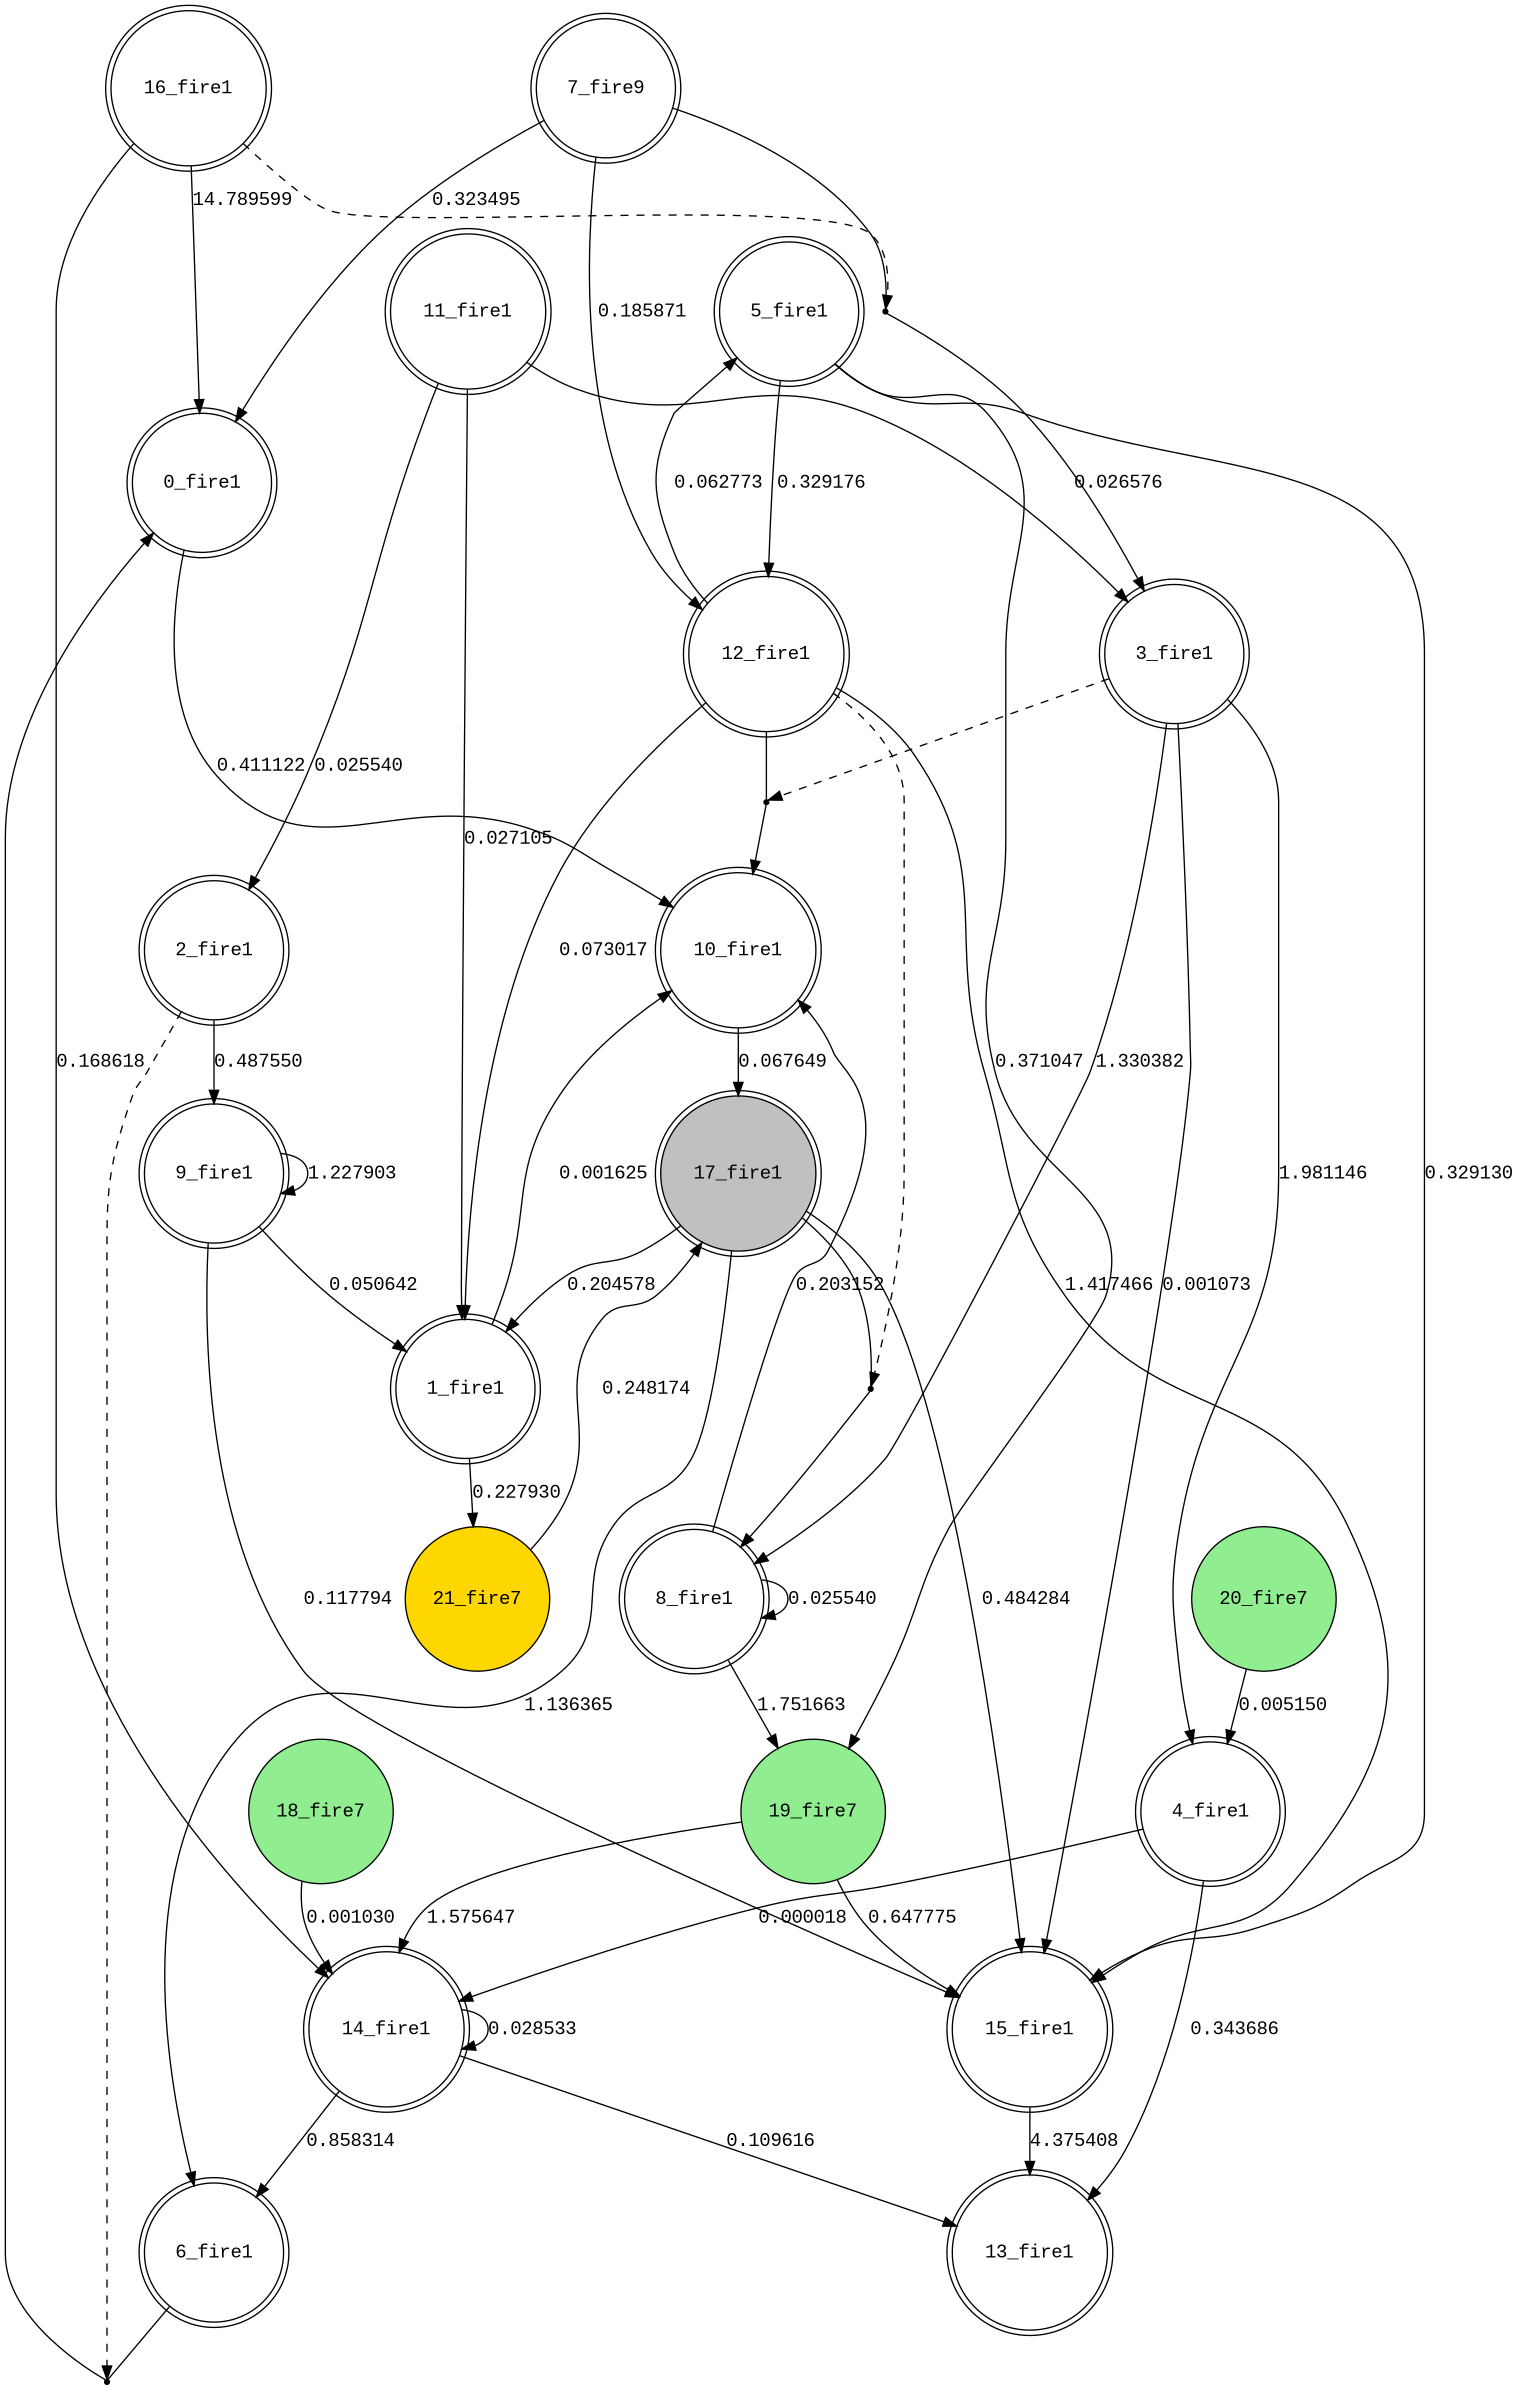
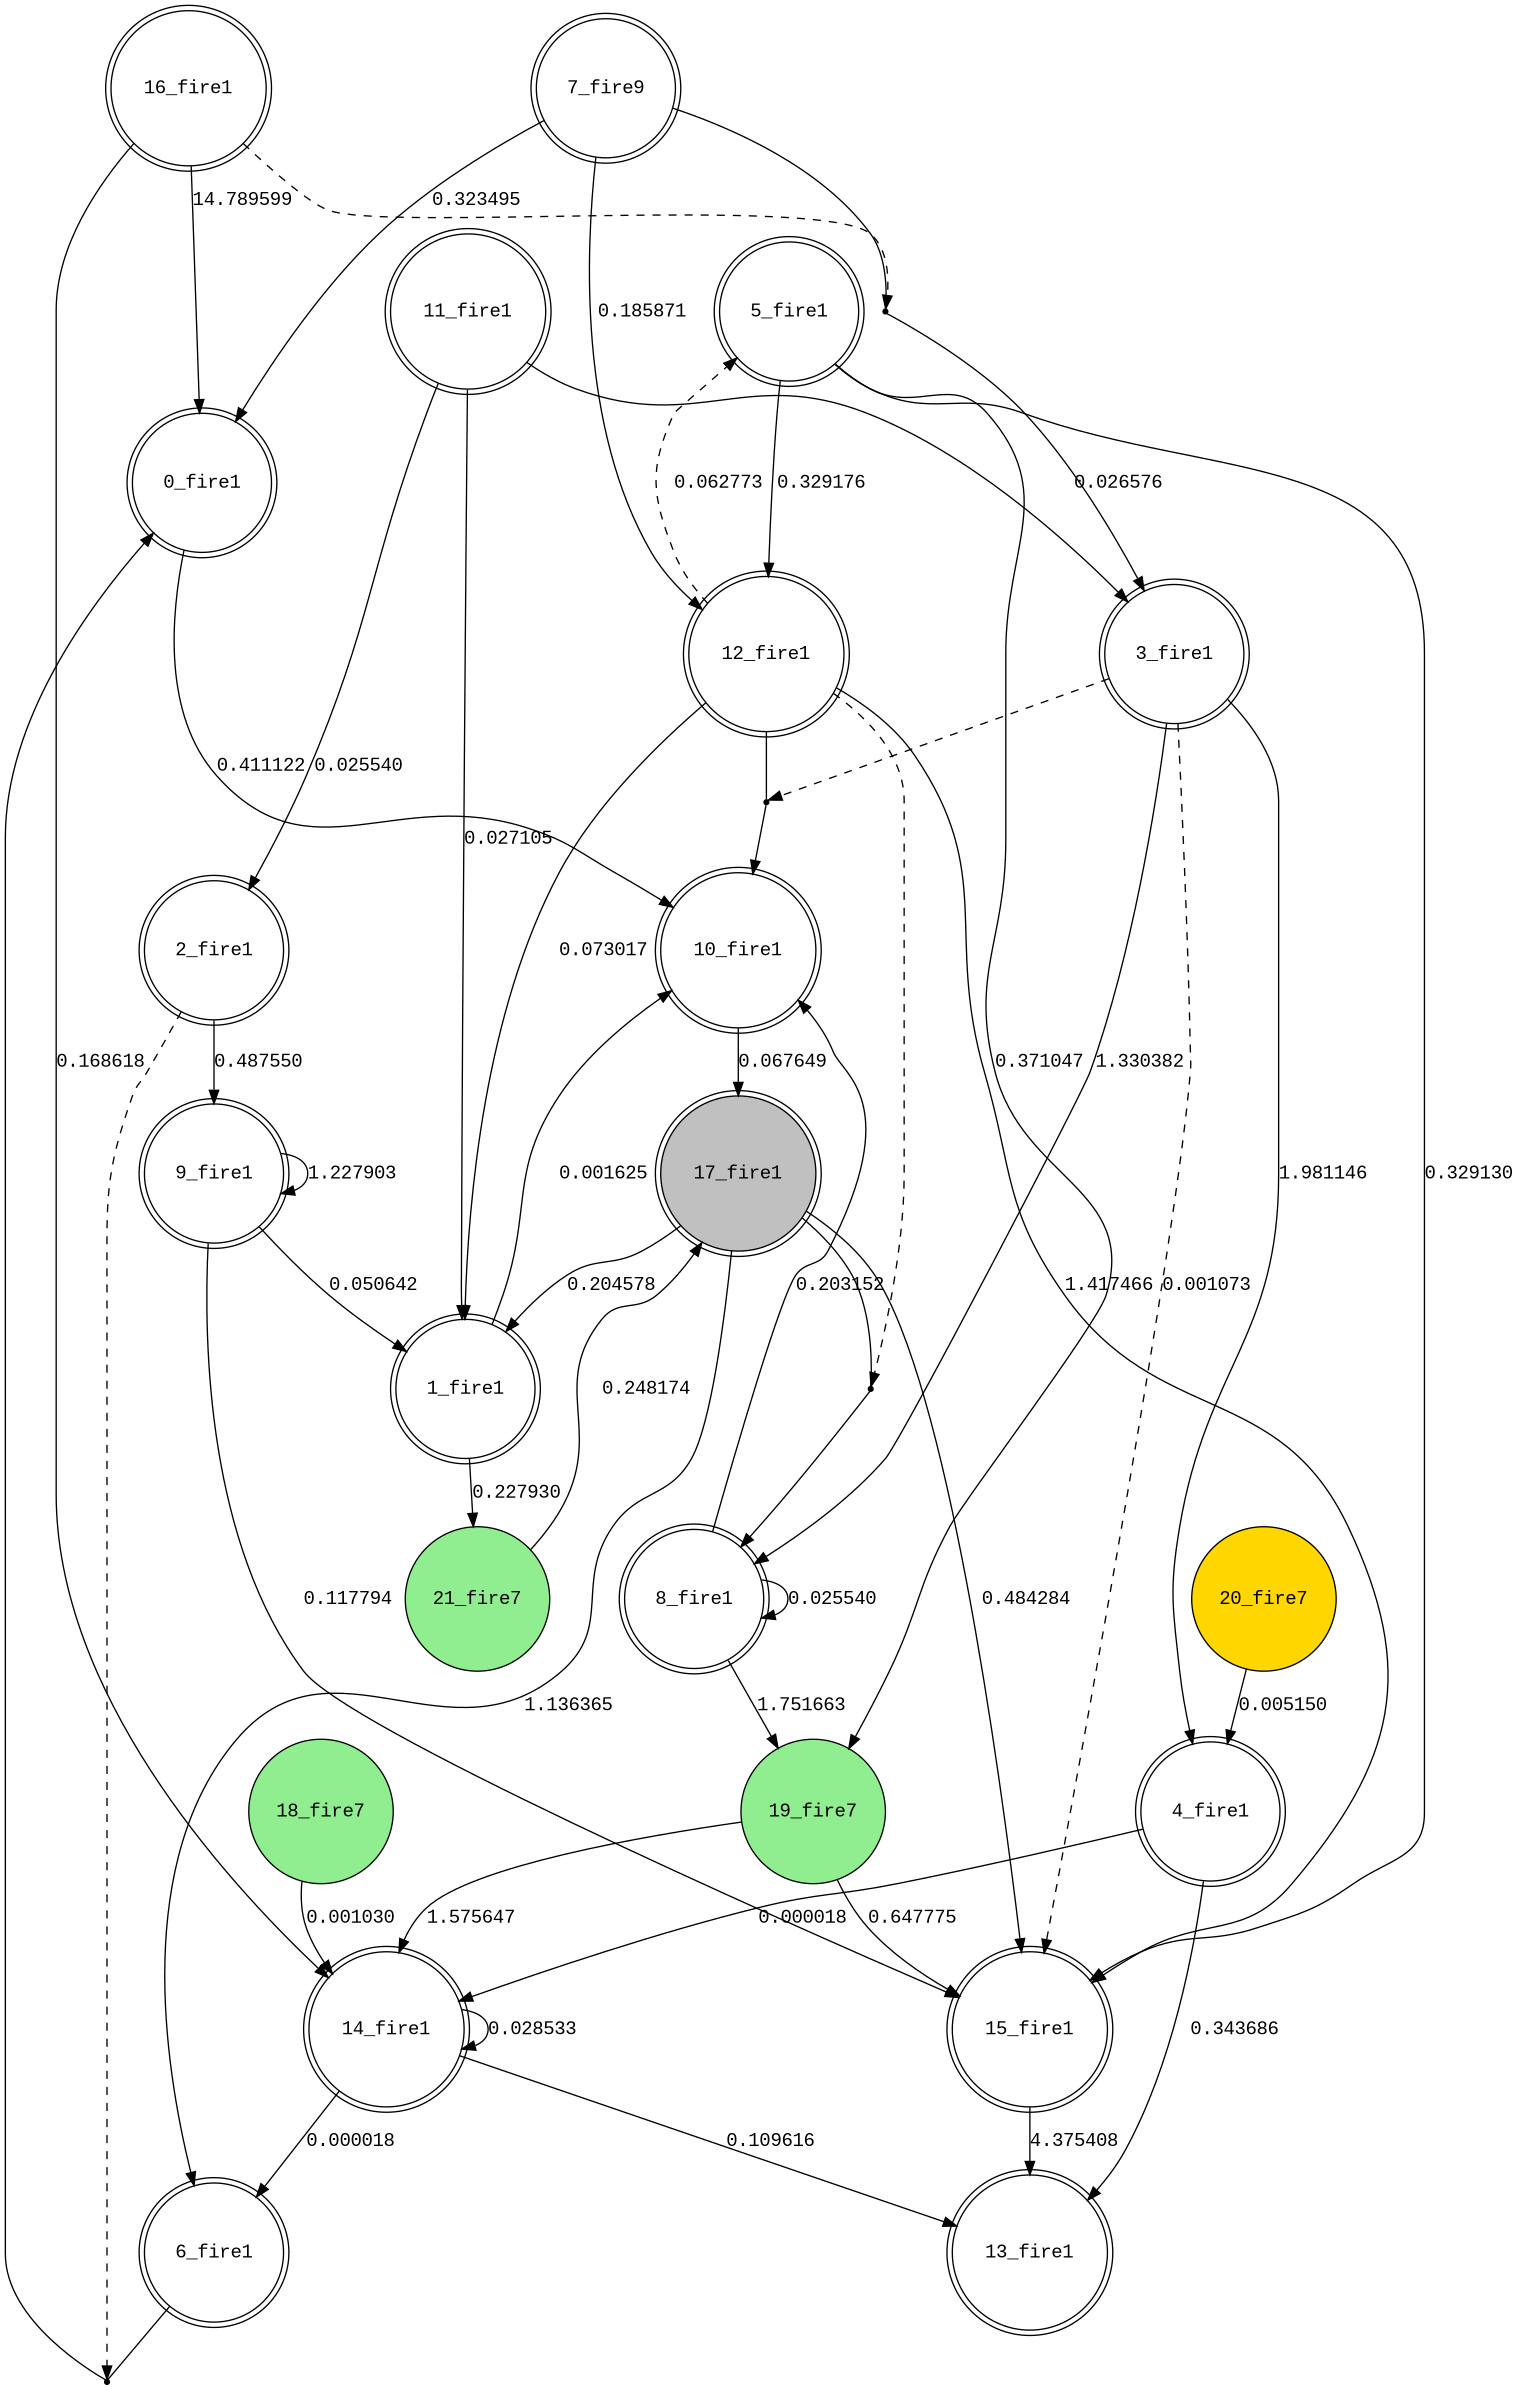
  digraph {
    fontname="Liberation Mono"
    node [fontname="Liberation Mono" shape=doublecircle]
    edge [fontname="Liberation Mono"]
    n1 [label="0_fire1"]
    n2 [label="10_fire1"]
    n3 [fillcolor=gray label="17_fire1" style=filled]
    n4 [label="1_fire1"]
-   n5 [fillcolor=gold label="21_fire7" shape=circle style=filled]
+   n5 [fillcolor=lightgreen label="21_fire7" shape=circle style=filled]
    n6 [label="2_fire1"]
    n7 [label="9_fire1"]
    23 [shape=point]
    n9 [label="15_fire1"]
    n10 [label="3_fire1"]
    n11 [label="4_fire1"]
    n12 [label="8_fire1"]
    22 [shape=point]
    n14 [label="13_fire1"]
    n15 [label="14_fire1"]
    n16 [fillcolor=lightgreen label="19_fire7" shape=circle style=filled]
    n17 [label="6_fire1"]
    n18 [label="5_fire1"]
    n19 [label="12_fire1"]
    25 [shape=point]
    n21 [label="7_fire9"]
    24 [shape=point]
    n23 [label="11_fire1"]
    n24 [label="16_fire1"]
    n25 [fillcolor=lightgreen label="18_fire7" shape=circle style=filled]
-   n26 [fillcolor=lightgreen label="20_fire7" shape=circle style=filled]
+   n26 [fillcolor=gold label="20_fire7" shape=circle style=filled]
    n1 -> n2 [label=0.411122]
    n2 -> n3 [label=0.067649]
    n3 -> n4 [label=0.204578]
    n3 -> n9 [label=0.484284]
    n3 -> n17 [label=1.136365]
    n3 -> 25 [dir=none]
    n4 -> n2 [label=0.001625]
    n4 -> n5 [label=0.227930]
    n5 -> n3 [label=0.248174]
    n6 -> n7 [label=0.487550]
    n6 -> 23 [style=dashed]
    n7 -> n4 [label=0.050642]
    n7 -> n7 [label=1.227903]
    n7 -> n9 [label=0.117794]
    23 -> n1
    n9 -> n14 [label=4.375408]
-   n10 -> n9 [label=0.001073]
+   n10 -> n9 [label=0.001073 style=dashed]
    n10 -> n11 [label=1.981146]
    n10 -> n12 [label=1.330382]
    n10 -> 22 [style=dashed]
    n11 -> n14 [label=0.343686]
    n11 -> n15 [label=0.000018]
    n12 -> n2 [label=0.203152]
    n12 -> n12 [label=0.025540]
    n12 -> n16 [label=1.751663]
    22 -> n2
    n15 -> n14 [label=0.109616]
    n15 -> n15 [label=0.028533]
-   n15 -> n17 [label=0.858314]
+   n15 -> n17 [label=0.000018]
    n16 -> n9 [label=0.647775]
    n16 -> n15 [label=1.575647]
    n17 -> 23 [dir=none]
    n18 -> n9 [label=0.329130]
    n18 -> n16 [label=0.371047]
    n18 -> n19 [label=0.329176]
    n19 -> n4 [label=0.073017]
    n19 -> n9 [label=1.417466]
    n19 -> 22 [dir=none]
-   n19 -> n18 [label=0.062773]
+   n19 -> n18 [label=0.062773 style=dashed]
    n19 -> 25 [style=dashed]
    25 -> n12
    n21 -> n1 [label=0.323495]
    n21 -> n19 [label=0.185871]
    n21 -> 24 [dir=none]
    24 -> n10
    n23 -> n4 [label=0.027105]
    n23 -> n6 [label=0.025540]
    n23 -> n10 [label=0.026576]
    n24 -> n1 [label=14.789599]
    n24 -> n15 [label=0.168618]
    n24 -> 24 [style=dashed]
    n25 -> n15 [label=0.001030]
    n26 -> n11 [label=0.005150]
  }
